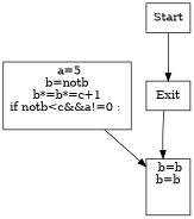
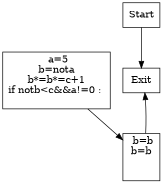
  digraph {
    node [shape=rectangle]
    n1 [label=Exit]
    n2 [label=" b=b\nb=b\n\n "]
-   n3 [label=" a=5\nb=notb\nb*=b*=c+1\nif notb<c&&a!=0 : \n "]
+   n3 [label=" a=5\nb=nota\nb*=b*=c+1\nif notb<c&&a!=0 : \n "]
    n4 [label=Start]
-   n1 -> n2
+   n2 -> n1
    n3 -> n2
    n4 -> n1
  }
